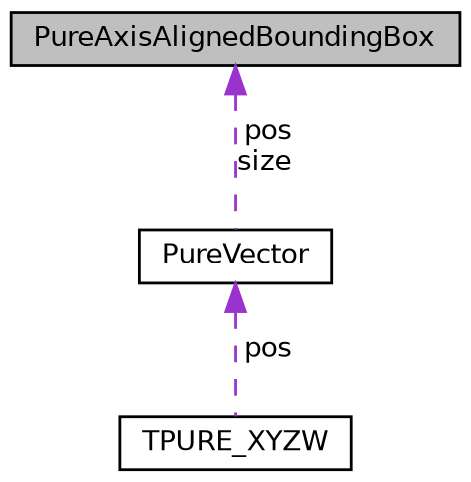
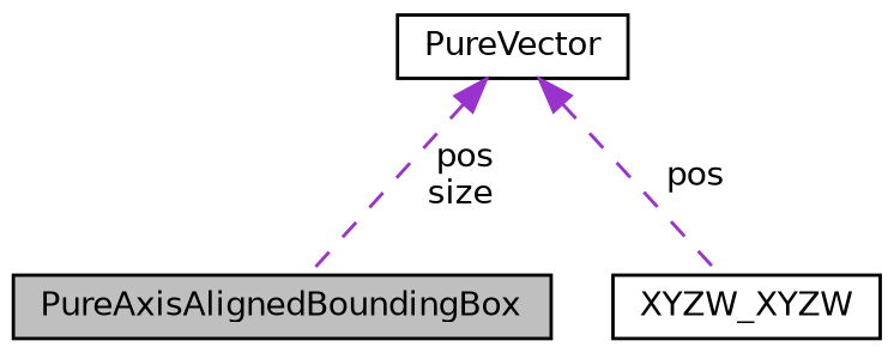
  digraph {
    node [color=black fillcolor=white fontname=Helvetica fontsize=10 shape=record style=filled]
    edge [color=darkorchid3 dir=back fontname=Helvetica fontsize=10 labelfontname=Helvetica labelfontsize=10 style=dashed]
    n1 [fillcolor=grey75 fontcolor=black height=0.2 label=PureAxisAlignedBoundingBox width=0.4]
    n2 [height=0.2 label=PureVector width=0.4]
-   n3 [height=0.2 label=TPURE_XYZW width=0.4]
-   n1 -> n2 [label=" pos\nsize"]
+   n3 [height=0.2 label=XYZW_XYZW width=0.4]
+   n2 -> n1 [label=" pos\nsize"]
    n2 -> n3 [label=" pos"]
  }
